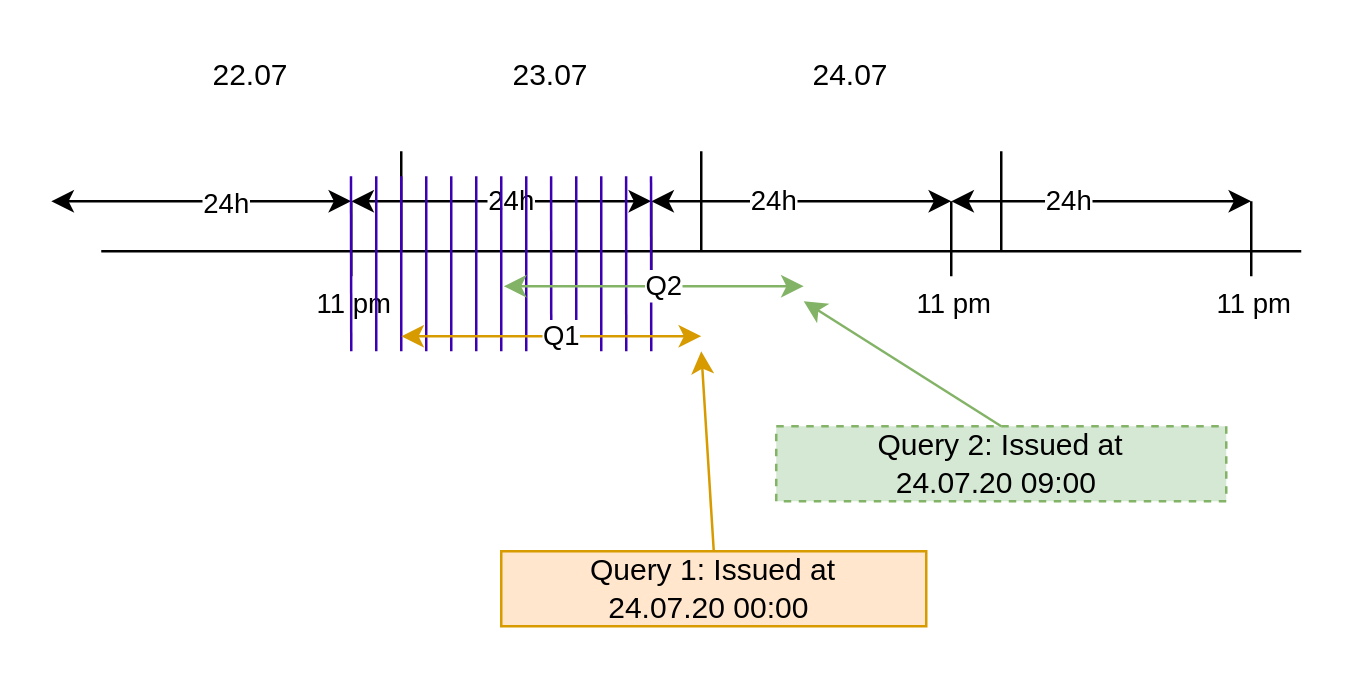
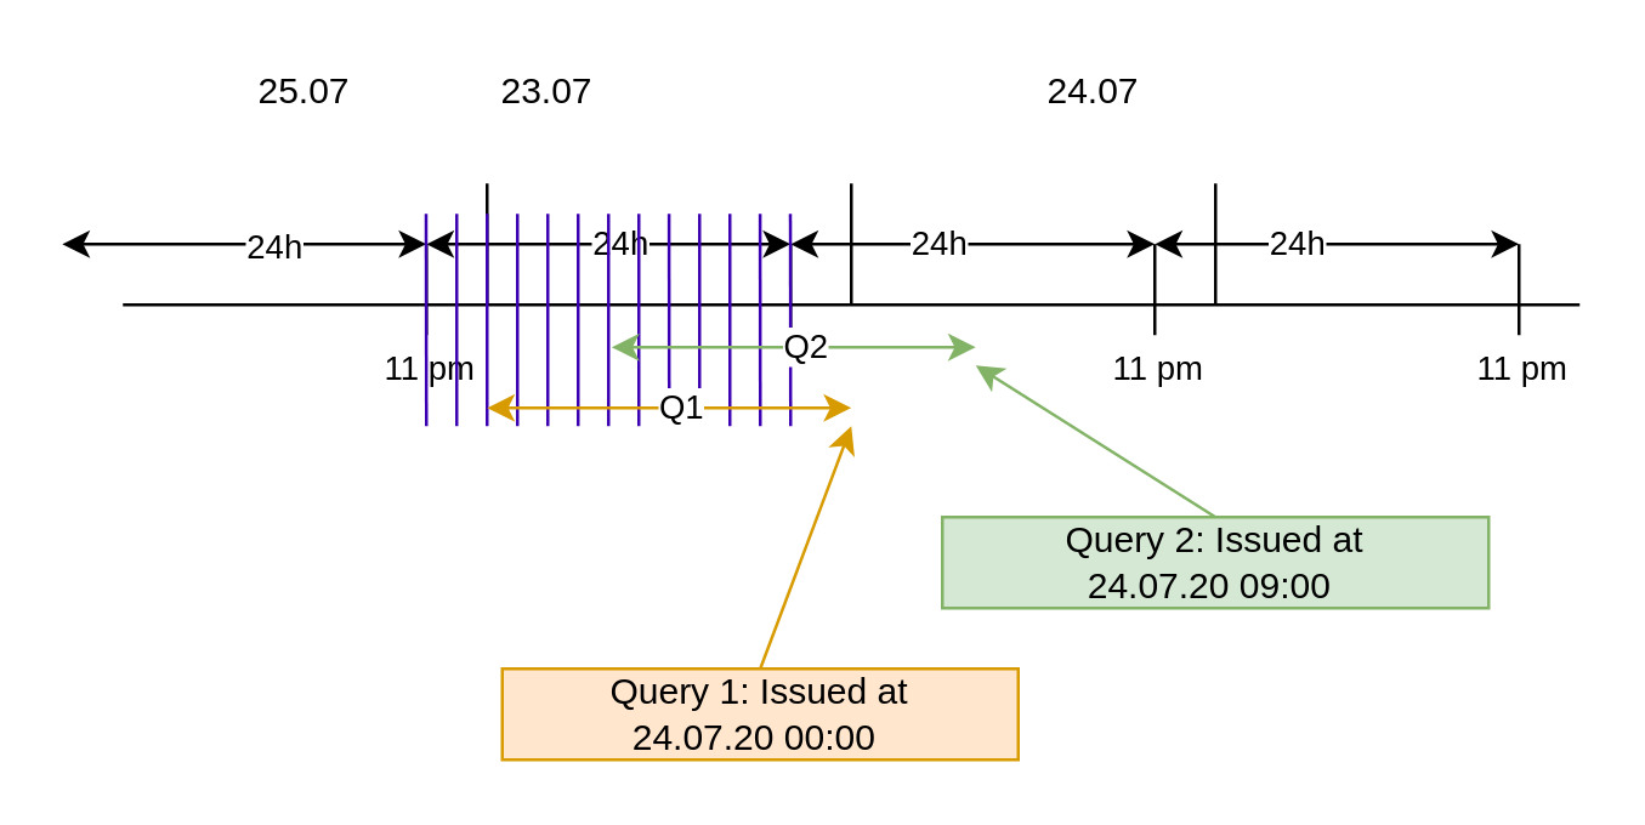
  <mxCell id="0" />
  <mxCell id="1" parent="0" />
  <mxCell id="2" value="" style="endArrow=none;html=1;" parent="1" edge="1"><mxGeometry width="50" height="50" relative="1" as="geometry"><mxPoint x="40" y="100" as="sourcePoint" /><mxPoint x="520" y="100" as="targetPoint" /></mxGeometry></mxCell>
  <mxCell id="3" value="" style="endArrow=none;html=1;" parent="1" edge="1"><mxGeometry width="50" height="50" relative="1" as="geometry"><mxPoint x="160" y="100" as="sourcePoint" /><mxPoint x="160" y="60" as="targetPoint" /><Array as="points" /></mxGeometry></mxCell>
  <mxCell id="4" value="" style="endArrow=none;html=1;" parent="1" edge="1"><mxGeometry width="50" height="50" relative="1" as="geometry"><mxPoint x="280" y="100" as="sourcePoint" /><mxPoint x="280" y="60" as="targetPoint" /><Array as="points" /></mxGeometry></mxCell>
  <mxCell id="5" value="" style="endArrow=none;html=1;" parent="1" edge="1"><mxGeometry width="50" height="50" relative="1" as="geometry"><mxPoint x="400" y="100" as="sourcePoint" /><mxPoint x="400" y="60" as="targetPoint" /><Array as="points" /></mxGeometry></mxCell>
- <mxCell id="6" value="22.07" style="text;html=1;strokeColor=none;fillColor=none;align=center;verticalAlign=middle;whiteSpace=wrap;rounded=0;" parent="1" vertex="1"><mxGeometry x="80" y="20" width="40" height="20" as="geometry" /></mxCell>
- <mxCell id="7" value="23.07" style="text;html=1;strokeColor=none;fillColor=none;align=center;verticalAlign=middle;whiteSpace=wrap;rounded=0;" parent="1" vertex="1"><mxGeometry x="200" y="20" width="40" height="20" as="geometry" /></mxCell>
- <mxCell id="8" value="24.07" style="text;html=1;strokeColor=none;fillColor=none;align=center;verticalAlign=middle;whiteSpace=wrap;rounded=0;" parent="1" vertex="1"><mxGeometry x="320" y="20" width="40" height="20" as="geometry" /></mxCell>
+ <mxCell id="6" value="25.07" style="text;html=1;strokeColor=none;fillColor=none;align=center;verticalAlign=middle;whiteSpace=wrap;rounded=0;" parent="1" vertex="1"><mxGeometry x="80" y="20" width="40" height="20" as="geometry" /></mxCell>
+ <mxCell id="7" value="23.07" style="text;html=1;strokeColor=none;fillColor=none;align=center;verticalAlign=middle;whiteSpace=wrap;rounded=0;" parent="1" vertex="1"><mxGeometry x="160" y="20" width="40" height="20" as="geometry" /></mxCell>
+ <mxCell id="8" value="24.07" style="text;html=1;strokeColor=none;fillColor=none;align=center;verticalAlign=middle;whiteSpace=wrap;rounded=0;" parent="1" vertex="1"><mxGeometry x="340" y="20" width="40" height="20" as="geometry" /></mxCell>
  <mxCell id="9" value="" style="endArrow=classic;startArrow=classic;html=1;" parent="1" edge="1"><mxGeometry width="50" height="50" relative="1" as="geometry"><mxPoint x="20" y="80" as="sourcePoint" /><mxPoint x="140" y="80" as="targetPoint" /></mxGeometry></mxCell>
  <mxCell id="10" value="24h" style="edgeLabel;html=1;align=center;verticalAlign=middle;resizable=0;points=[];" parent="9" vertex="1" connectable="0"><mxGeometry x="0.148" relative="1" as="geometry"><mxPoint as="offset" /></mxGeometry></mxCell>
  <mxCell id="11" value="" style="endArrow=none;html=1;" parent="1" edge="1"><mxGeometry width="50" height="50" relative="1" as="geometry"><mxPoint x="140" y="110" as="sourcePoint" /><mxPoint x="140" y="80" as="targetPoint" /><Array as="points" /></mxGeometry></mxCell>
  <mxCell id="12" value="" style="endArrow=classic;startArrow=classic;html=1;" parent="1" edge="1"><mxGeometry width="50" height="50" relative="1" as="geometry"><mxPoint x="140" y="80" as="sourcePoint" /><mxPoint x="260" y="80" as="targetPoint" /></mxGeometry></mxCell>
  <mxCell id="13" value="24h" style="edgeLabel;html=1;align=center;verticalAlign=middle;resizable=0;points=[];labelBackgroundColor=#ffffff;labelBorderColor=none;" parent="12" vertex="1" connectable="0"><mxGeometry x="0.056" y="1" relative="1" as="geometry"><mxPoint as="offset" /></mxGeometry></mxCell>
  <mxCell id="14" value="" style="endArrow=none;html=1;" parent="1" edge="1"><mxGeometry width="50" height="50" relative="1" as="geometry"><mxPoint x="260" y="110" as="sourcePoint" /><mxPoint x="260" y="80" as="targetPoint" /><Array as="points" /></mxGeometry></mxCell>
  <mxCell id="15" value="" style="endArrow=classic;startArrow=classic;html=1;" parent="1" edge="1"><mxGeometry width="50" height="50" relative="1" as="geometry"><mxPoint x="260" y="80" as="sourcePoint" /><mxPoint x="380" y="80" as="targetPoint" /></mxGeometry></mxCell>
  <mxCell id="16" value="24h" style="edgeLabel;html=1;align=center;verticalAlign=middle;resizable=0;points=[];" parent="15" vertex="1" connectable="0"><mxGeometry x="-0.204" y="1" relative="1" as="geometry"><mxPoint as="offset" /></mxGeometry></mxCell>
  <mxCell id="17" value="" style="endArrow=none;html=1;" parent="1" edge="1"><mxGeometry width="50" height="50" relative="1" as="geometry"><mxPoint x="380" y="110" as="sourcePoint" /><mxPoint x="380" y="80" as="targetPoint" /><Array as="points" /></mxGeometry></mxCell>
  <mxCell id="18" value="11 pm" style="edgeLabel;html=1;align=center;verticalAlign=middle;resizable=0;points=[];" parent="17" vertex="1" connectable="0"><mxGeometry x="-0.6" y="-1" relative="1" as="geometry"><mxPoint x="-1" y="16" as="offset" /></mxGeometry></mxCell>
  <mxCell id="19" value="" style="endArrow=classic;startArrow=classic;html=1;" parent="1" edge="1"><mxGeometry width="50" height="50" relative="1" as="geometry"><mxPoint x="380" y="80" as="sourcePoint" /><mxPoint x="500" y="80" as="targetPoint" /></mxGeometry></mxCell>
  <mxCell id="20" value="24h" style="edgeLabel;html=1;align=center;verticalAlign=middle;resizable=0;points=[];" parent="19" vertex="1" connectable="0"><mxGeometry x="-0.236" y="1" relative="1" as="geometry"><mxPoint as="offset" /></mxGeometry></mxCell>
  <mxCell id="21" value="" style="endArrow=none;html=1;" parent="1" edge="1"><mxGeometry width="50" height="50" relative="1" as="geometry"><mxPoint x="500" y="110" as="sourcePoint" /><mxPoint x="500" y="80" as="targetPoint" /><Array as="points" /></mxGeometry></mxCell>
  <mxCell id="22" value="11 pm" style="edgeLabel;html=1;align=center;verticalAlign=middle;resizable=0;points=[];" parent="1" vertex="1" connectable="0"><mxGeometry x="500" y="120" as="geometry" /></mxCell>
  <mxCell id="23" value="11 pm" style="edgeLabel;html=1;align=center;verticalAlign=middle;resizable=0;points=[];" parent="1" vertex="1" connectable="0"><mxGeometry x="140" y="120" as="geometry" /></mxCell>
- <mxCell id="24" value="&lt;font style=&quot;font-size: 12px&quot;&gt;Query 1: Issued at&lt;br&gt;24.07.20 00:00&amp;nbsp;&lt;br&gt;&lt;/font&gt;" style="rounded=0;whiteSpace=wrap;html=1;fillColor=#ffe6cc;strokeColor=#d79b00;" parent="1" vertex="1"><mxGeometry x="200" y="220" width="170" height="30" as="geometry" /></mxCell>
+ <mxCell id="24" value="&lt;font style=&quot;font-size: 12px&quot;&gt;Query 1: Issued at&lt;br&gt;24.07.20 00:00&amp;nbsp;&lt;br&gt;&lt;/font&gt;" style="rounded=0;whiteSpace=wrap;html=1;fillColor=#ffe6cc;strokeColor=#d79b00;" parent="1" vertex="1"><mxGeometry x="165" y="220" width="170" height="30" as="geometry" /></mxCell>
  <mxCell id="25" value="" style="endArrow=none;html=1;fillColor=#d5e8d4;strokeColor=#3C00B3;" edge="1" parent="1"><mxGeometry width="50" height="50" relative="1" as="geometry"><mxPoint x="150" y="140" as="sourcePoint" /><mxPoint x="150" y="70" as="targetPoint" /></mxGeometry></mxCell>
  <mxCell id="26" value="" style="endArrow=none;html=1;fillColor=#d5e8d4;strokeColor=#3C00B3;" edge="1" parent="1"><mxGeometry width="50" height="50" relative="1" as="geometry"><mxPoint x="160" y="140" as="sourcePoint" /><mxPoint x="160" y="70" as="targetPoint" /></mxGeometry></mxCell>
  <mxCell id="27" value="" style="endArrow=none;html=1;fillColor=#d5e8d4;strokeColor=#3C00B3;" edge="1" parent="1"><mxGeometry width="50" height="50" relative="1" as="geometry"><mxPoint x="170" y="140" as="sourcePoint" /><mxPoint x="170" y="70" as="targetPoint" /></mxGeometry></mxCell>
  <mxCell id="28" value="" style="endArrow=none;html=1;fillColor=#d5e8d4;strokeColor=#3C00B3;" edge="1" parent="1"><mxGeometry width="50" height="50" relative="1" as="geometry"><mxPoint x="180" y="140" as="sourcePoint" /><mxPoint x="180" y="70" as="targetPoint" /></mxGeometry></mxCell>
  <mxCell id="29" value="" style="endArrow=none;html=1;fillColor=#d5e8d4;strokeColor=#3C00B3;" edge="1" parent="1"><mxGeometry width="50" height="50" relative="1" as="geometry"><mxPoint x="190" y="140" as="sourcePoint" /><mxPoint x="190" y="70" as="targetPoint" /></mxGeometry></mxCell>
  <mxCell id="30" value="" style="endArrow=none;html=1;fillColor=#d5e8d4;strokeColor=#3C00B3;" edge="1" parent="1"><mxGeometry width="50" height="50" relative="1" as="geometry"><mxPoint x="200" y="140" as="sourcePoint" /><mxPoint x="200" y="70" as="targetPoint" /></mxGeometry></mxCell>
  <mxCell id="31" value="" style="endArrow=none;html=1;fillColor=#d5e8d4;strokeColor=#3C00B3;" edge="1" parent="1"><mxGeometry width="50" height="50" relative="1" as="geometry"><mxPoint x="210" y="140" as="sourcePoint" /><mxPoint x="210" y="70" as="targetPoint" /></mxGeometry></mxCell>
  <mxCell id="32" value="" style="endArrow=none;html=1;fillColor=#d5e8d4;strokeColor=#3C00B3;" edge="1" parent="1"><mxGeometry width="50" height="50" relative="1" as="geometry"><mxPoint x="220" y="140" as="sourcePoint" /><mxPoint x="219.95" y="70" as="targetPoint" /></mxGeometry></mxCell>
  <mxCell id="33" value="" style="endArrow=none;html=1;fillColor=#d5e8d4;strokeColor=#3C00B3;" edge="1" parent="1"><mxGeometry width="50" height="50" relative="1" as="geometry"><mxPoint x="230" y="140" as="sourcePoint" /><mxPoint x="230" y="70" as="targetPoint" /></mxGeometry></mxCell>
  <mxCell id="34" value="" style="endArrow=none;html=1;fillColor=#d5e8d4;strokeColor=#3C00B3;" edge="1" parent="1"><mxGeometry width="50" height="50" relative="1" as="geometry"><mxPoint x="240" y="140" as="sourcePoint" /><mxPoint x="240" y="70" as="targetPoint" /></mxGeometry></mxCell>
  <mxCell id="35" value="" style="endArrow=none;html=1;fillColor=#d5e8d4;strokeColor=#3C00B3;" edge="1" parent="1"><mxGeometry width="50" height="50" relative="1" as="geometry"><mxPoint x="250" y="140" as="sourcePoint" /><mxPoint x="249.95" y="70" as="targetPoint" /></mxGeometry></mxCell>
  <mxCell id="36" value="" style="endArrow=none;html=1;fillColor=#d5e8d4;strokeColor=#3C00B3;" edge="1" parent="1"><mxGeometry width="50" height="50" relative="1" as="geometry"><mxPoint x="260" y="140" as="sourcePoint" /><mxPoint x="259.91" y="70" as="targetPoint" /></mxGeometry></mxCell>
  <mxCell id="37" value="" style="endArrow=none;html=1;fillColor=#d5e8d4;strokeColor=#3C00B3;" edge="1" parent="1"><mxGeometry width="50" height="50" relative="1" as="geometry"><mxPoint x="140" y="140" as="sourcePoint" /><mxPoint x="139.89" y="70" as="targetPoint" /></mxGeometry></mxCell>
  <mxCell id="38" value="" style="endArrow=classic;startArrow=classic;html=1;fillColor=#ffe6cc;strokeColor=#d79b00;" edge="1" parent="1"><mxGeometry width="50" height="50" relative="1" as="geometry"><mxPoint x="160" y="134" as="sourcePoint" /><mxPoint x="280" y="134" as="targetPoint" /></mxGeometry></mxCell>
  <mxCell id="39" value="Q1" style="edgeLabel;html=1;align=center;verticalAlign=middle;resizable=0;points=[];labelBackgroundColor=#ffffff;labelBorderColor=none;" vertex="1" connectable="0" parent="38"><mxGeometry x="0.056" y="1" relative="1" as="geometry"><mxPoint as="offset" /></mxGeometry></mxCell>
  <mxCell id="40" value="" style="endArrow=classic;html=1;strokeColor=#d79b00;fontColor=#000000;exitX=0.5;exitY=0;exitDx=0;exitDy=0;fillColor=#ffe6cc;" edge="1" parent="1" source="24"><mxGeometry width="50" height="50" relative="1" as="geometry"><mxPoint x="270" y="190" as="sourcePoint" /><mxPoint x="280" y="140" as="targetPoint" /></mxGeometry></mxCell>
  <mxCell id="41" value="" style="endArrow=classic;startArrow=classic;html=1;fillColor=#d5e8d4;strokeColor=#82b366;" edge="1" parent="1"><mxGeometry width="50" height="50" relative="1" as="geometry"><mxPoint x="201" y="114" as="sourcePoint" /><mxPoint x="321" y="114" as="targetPoint" /></mxGeometry></mxCell>
  <mxCell id="42" value="Q2" style="edgeLabel;html=1;align=center;verticalAlign=middle;resizable=0;points=[];labelBackgroundColor=#ffffff;labelBorderColor=none;" vertex="1" connectable="0" parent="41"><mxGeometry x="0.056" y="1" relative="1" as="geometry"><mxPoint as="offset" /></mxGeometry></mxCell>
- <mxCell id="43" value="&lt;font style=&quot;font-size: 12px&quot;&gt;Query 2: Issued at&lt;br&gt;24.07.20 09:00&amp;nbsp;&lt;br&gt;&lt;/font&gt;" style="rounded=0;whiteSpace=wrap;html=1;fillColor=#d5e8d4;strokeColor=#82b366;dashed=1;" vertex="1" parent="1"><mxGeometry x="310" y="170" width="180" height="30" as="geometry" /></mxCell>
+ <mxCell id="43" value="&lt;font style=&quot;font-size: 12px&quot;&gt;Query 2: Issued at&lt;br&gt;24.07.20 09:00&amp;nbsp;&lt;br&gt;&lt;/font&gt;" style="rounded=0;whiteSpace=wrap;html=1;fillColor=#d5e8d4;strokeColor=#82b366;" vertex="1" parent="1"><mxGeometry x="310" y="170" width="180" height="30" as="geometry" /></mxCell>
  <mxCell id="44" value="" style="endArrow=classic;html=1;strokeColor=#82b366;fontColor=#000000;fillColor=#d5e8d4;exitX=0.5;exitY=0;exitDx=0;exitDy=0;" edge="1" parent="1" source="43"><mxGeometry width="50" height="50" relative="1" as="geometry"><mxPoint x="396" y="180" as="sourcePoint" /><mxPoint x="321" y="120" as="targetPoint" /></mxGeometry></mxCell>
